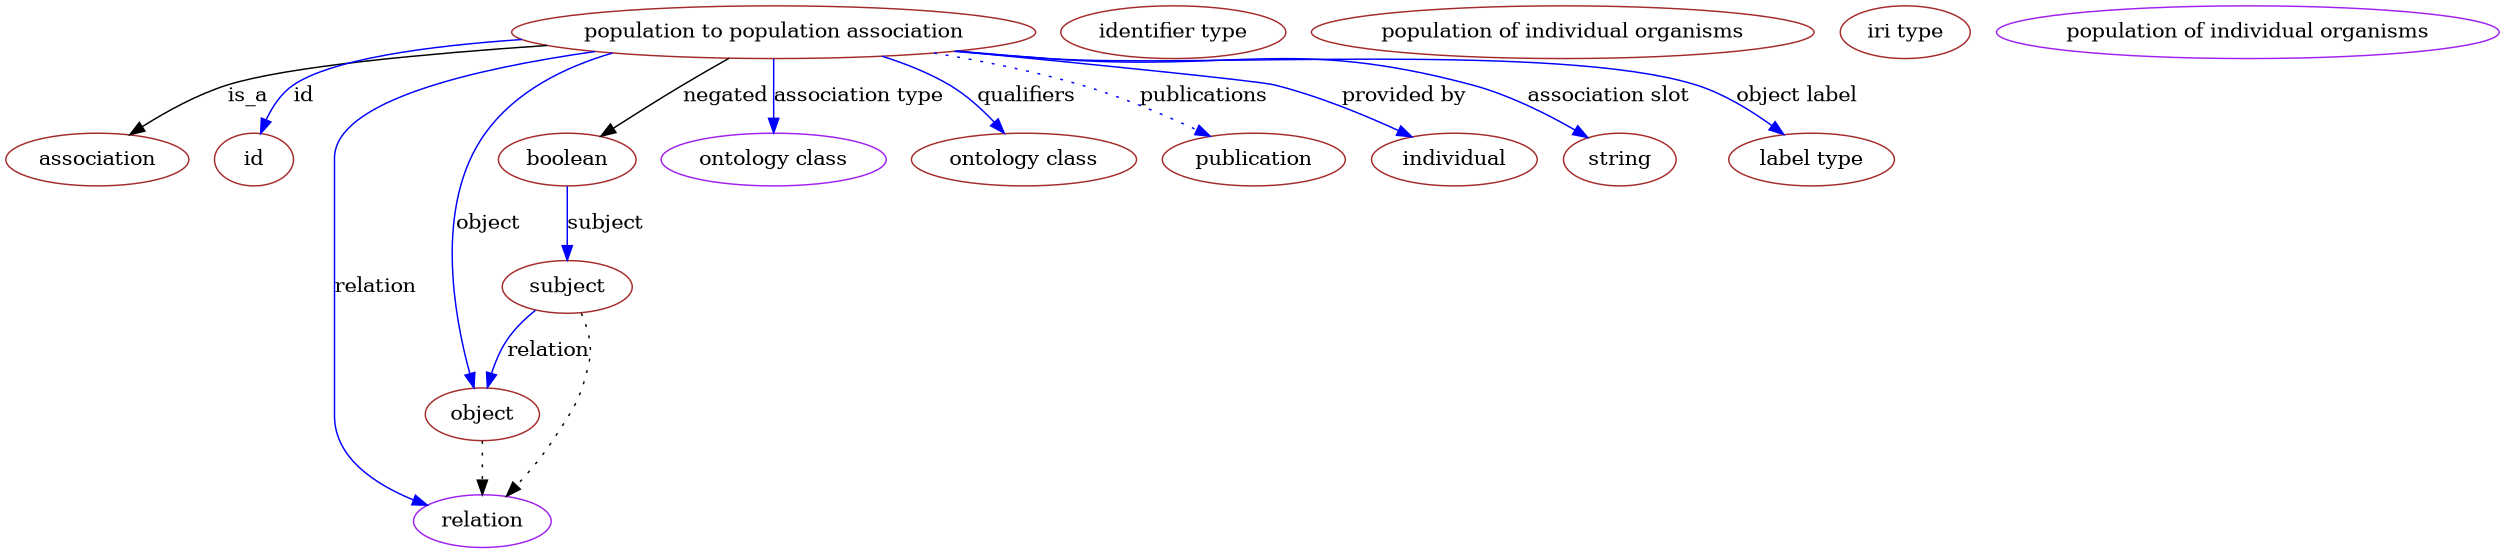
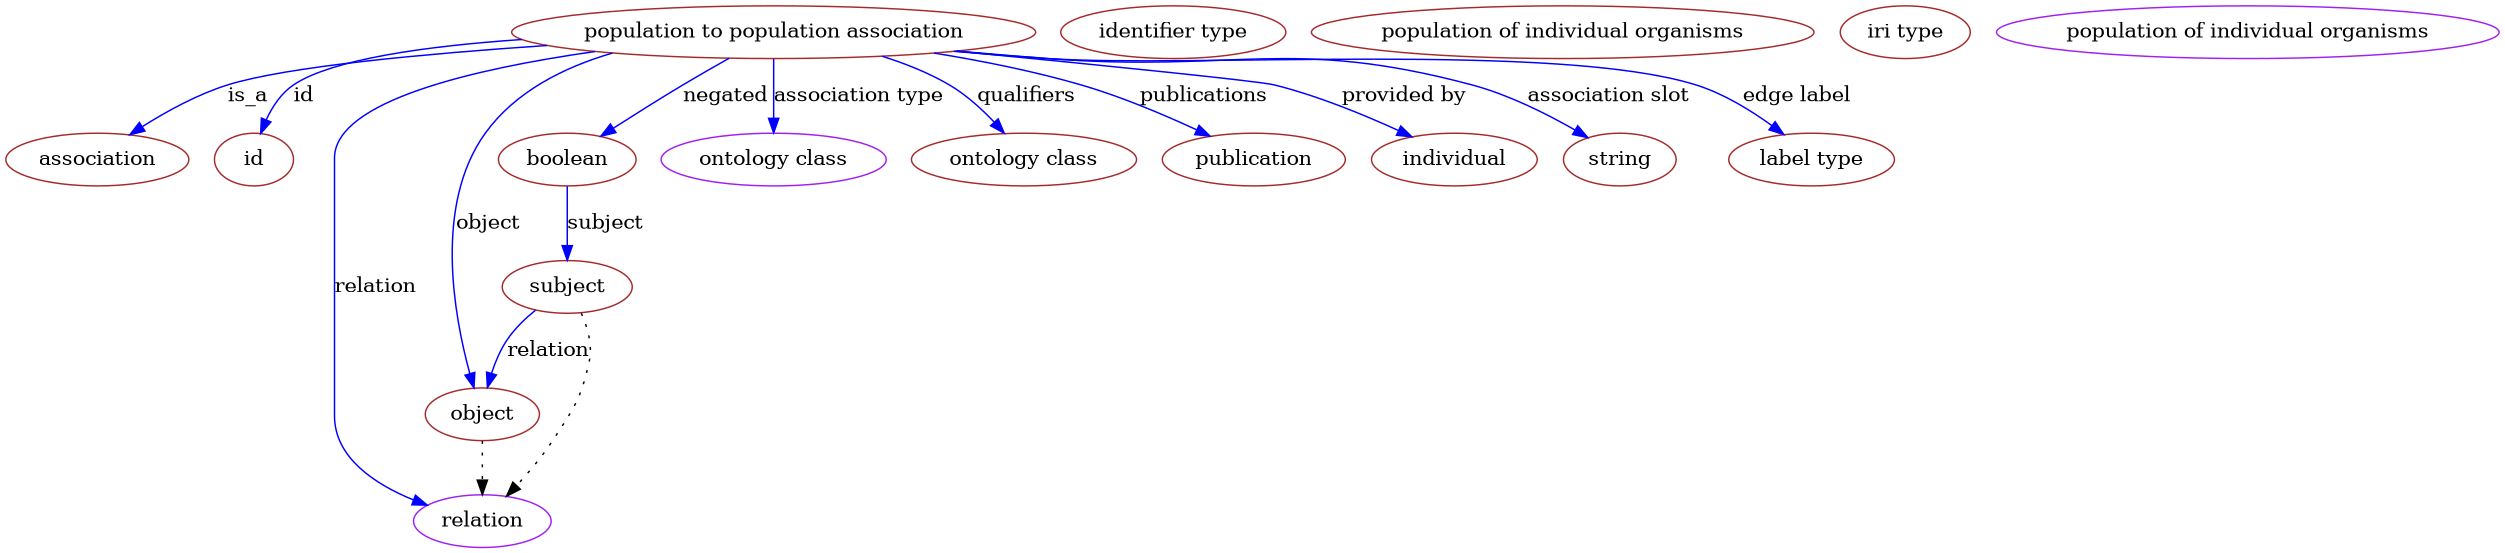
  digraph {
    fontname="DejaVu Serif"
    node [color=brown fontname="DejaVu Serif"]
    edge [fontname="DejaVu Serif" color=blue style=solid]
    n1 [height=0.5 label="population to population association" width=3.8491]
    association [height=0.5 width=1.3723]
    id [height=0.5 width=0.75]
    relation [color=purple height=0.5 width=1.031]
    object [height=0.5 width=0.88096]
    n6 [height=0.5 label=boolean width=1.0584]
    n7 [color=purple height=0.5 label="ontology class" width=1.6931]
    n8 [height=0.5 label="ontology class" width=1.6931]
    n9 [height=0.5 label=publication width=1.3859]
    n10 [height=0.5 label=individual width=1.1129]
    n11 [height=0.5 label=string width=0.8403]
    n12 [height=0.5 label="label type" width=1.2425]
    subject [height=0.5 width=0.97656]
    n14 [height=0.5 label="identifier type" width=1.652]
    n15 [height=0.5 label="population of individual organisms" width=3.722]
    n16 [height=0.5 label="iri type" width=0.9834]
    n17 [color=purple height=0.5 label="population of individual organisms" width=3.722]
-   n1 -> association [label=is_a color="" style=""]
+   n1 -> association [label=is_a style=""]
    n1 -> id [label=id]
    n1 -> relation [label=relation]
    n1 -> object [label=object]
-   n1 -> n6 [color=black label=negated]
+   n1 -> n6 [label=negated]
    n1 -> n7 [label="association type"]
    n1 -> n8 [label=qualifiers]
-   n1 -> n9 [label=publications style=dotted]
+   n1 -> n9 [label=publications]
    n1 -> n10 [label="provided by"]
    n1 -> n11 [label="association slot"]
-   n1 -> n12 [label="object label"]
+   n1 -> n12 [label="edge label"]
    object -> relation [style=dotted color=""]
    n6 -> subject [label=subject]
    subject -> relation [style=dotted color=""]
    subject -> object [label=relation style=""]
  }
